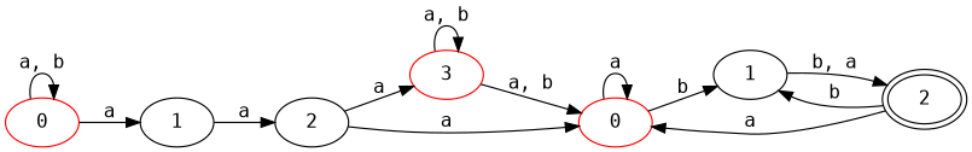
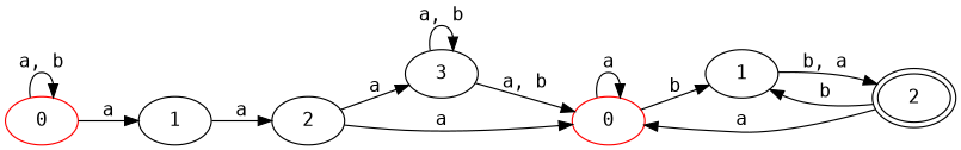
  digraph {
    rankdir=LR
    fontname="DejaVu Sans Mono"
    node [fontname="DejaVu Sans Mono"]
    edge [fontname="DejaVu Sans Mono"]
    n1 [color=red label=0]
    n2 [label=1]
    n3 [label=2]
-   n4 [label=3 color=red]
+   n4 [label=3]
    n5 [color=red label=0]
    n6 [label=1]
    n7 [label=2 peripheries=2]
    n1 -> n1 [label="a, b"]
    n1 -> n2 [label=a]
    n2 -> n3 [label=a]
    n3 -> n4 [label=a]
    n3 -> n5 [label=a]
    n4 -> n4 [label="a, b"]
    n4 -> n5 [label="a, b"]
    n5 -> n5 [label=a]
    n5 -> n6 [label=b]
    n6 -> n7 [label="b, a"]
    n7 -> n5 [label=a]
    n7 -> n6 [label=b]
  }
